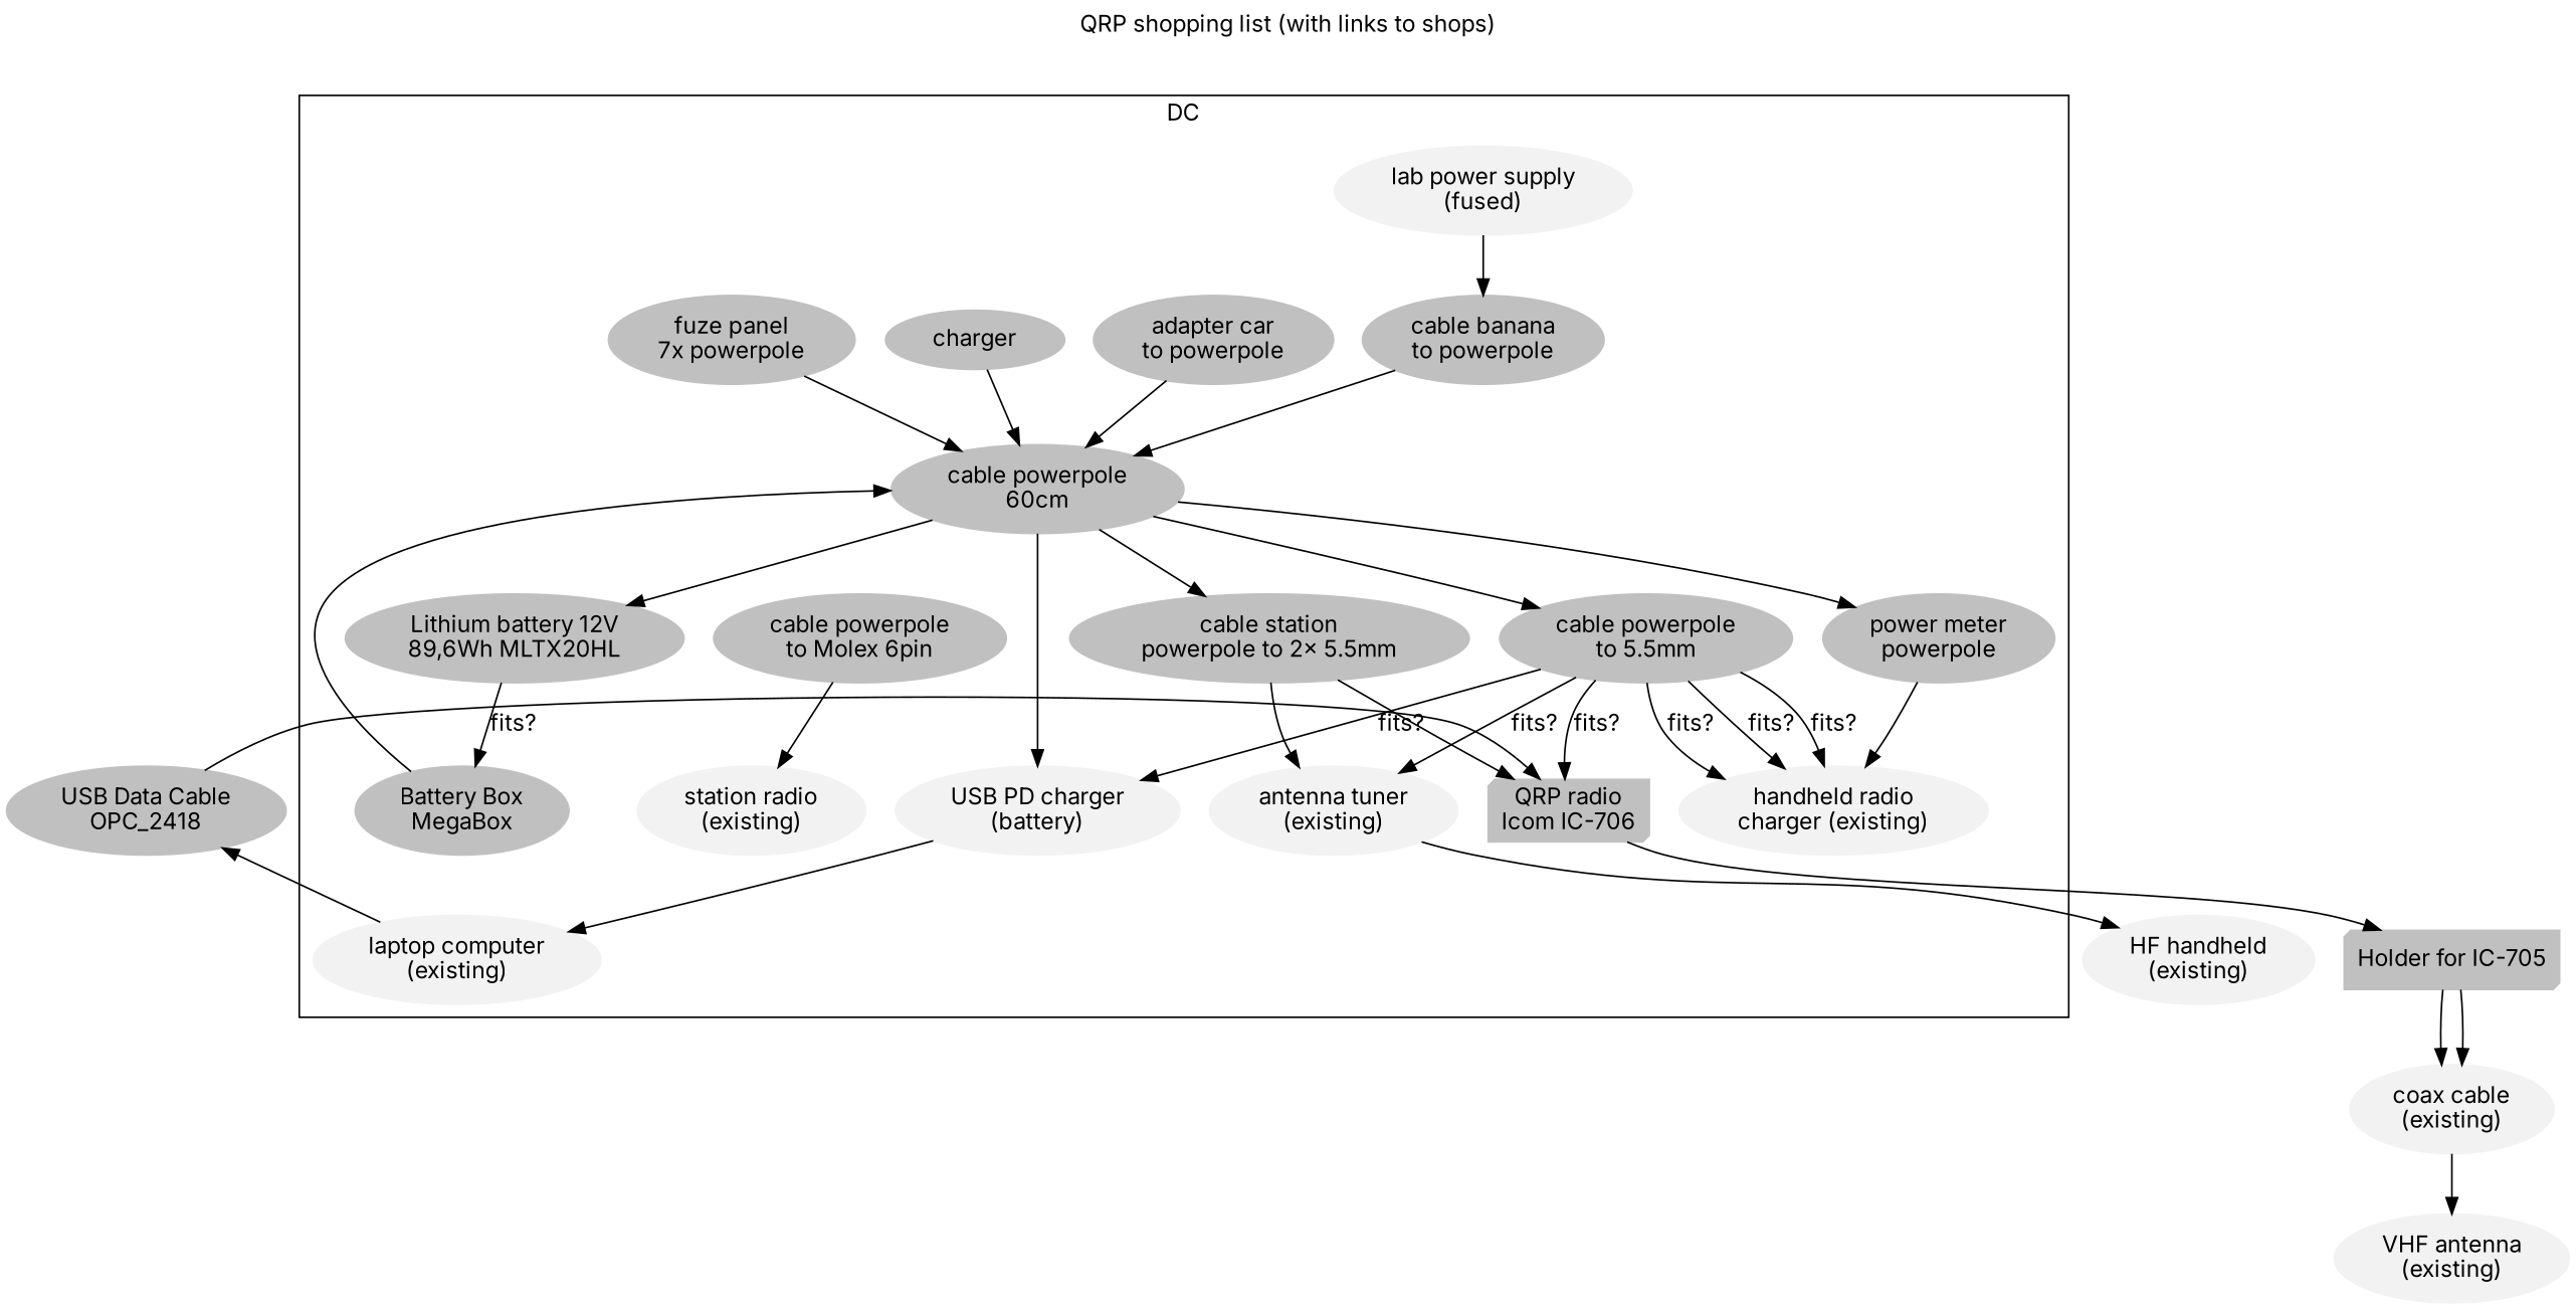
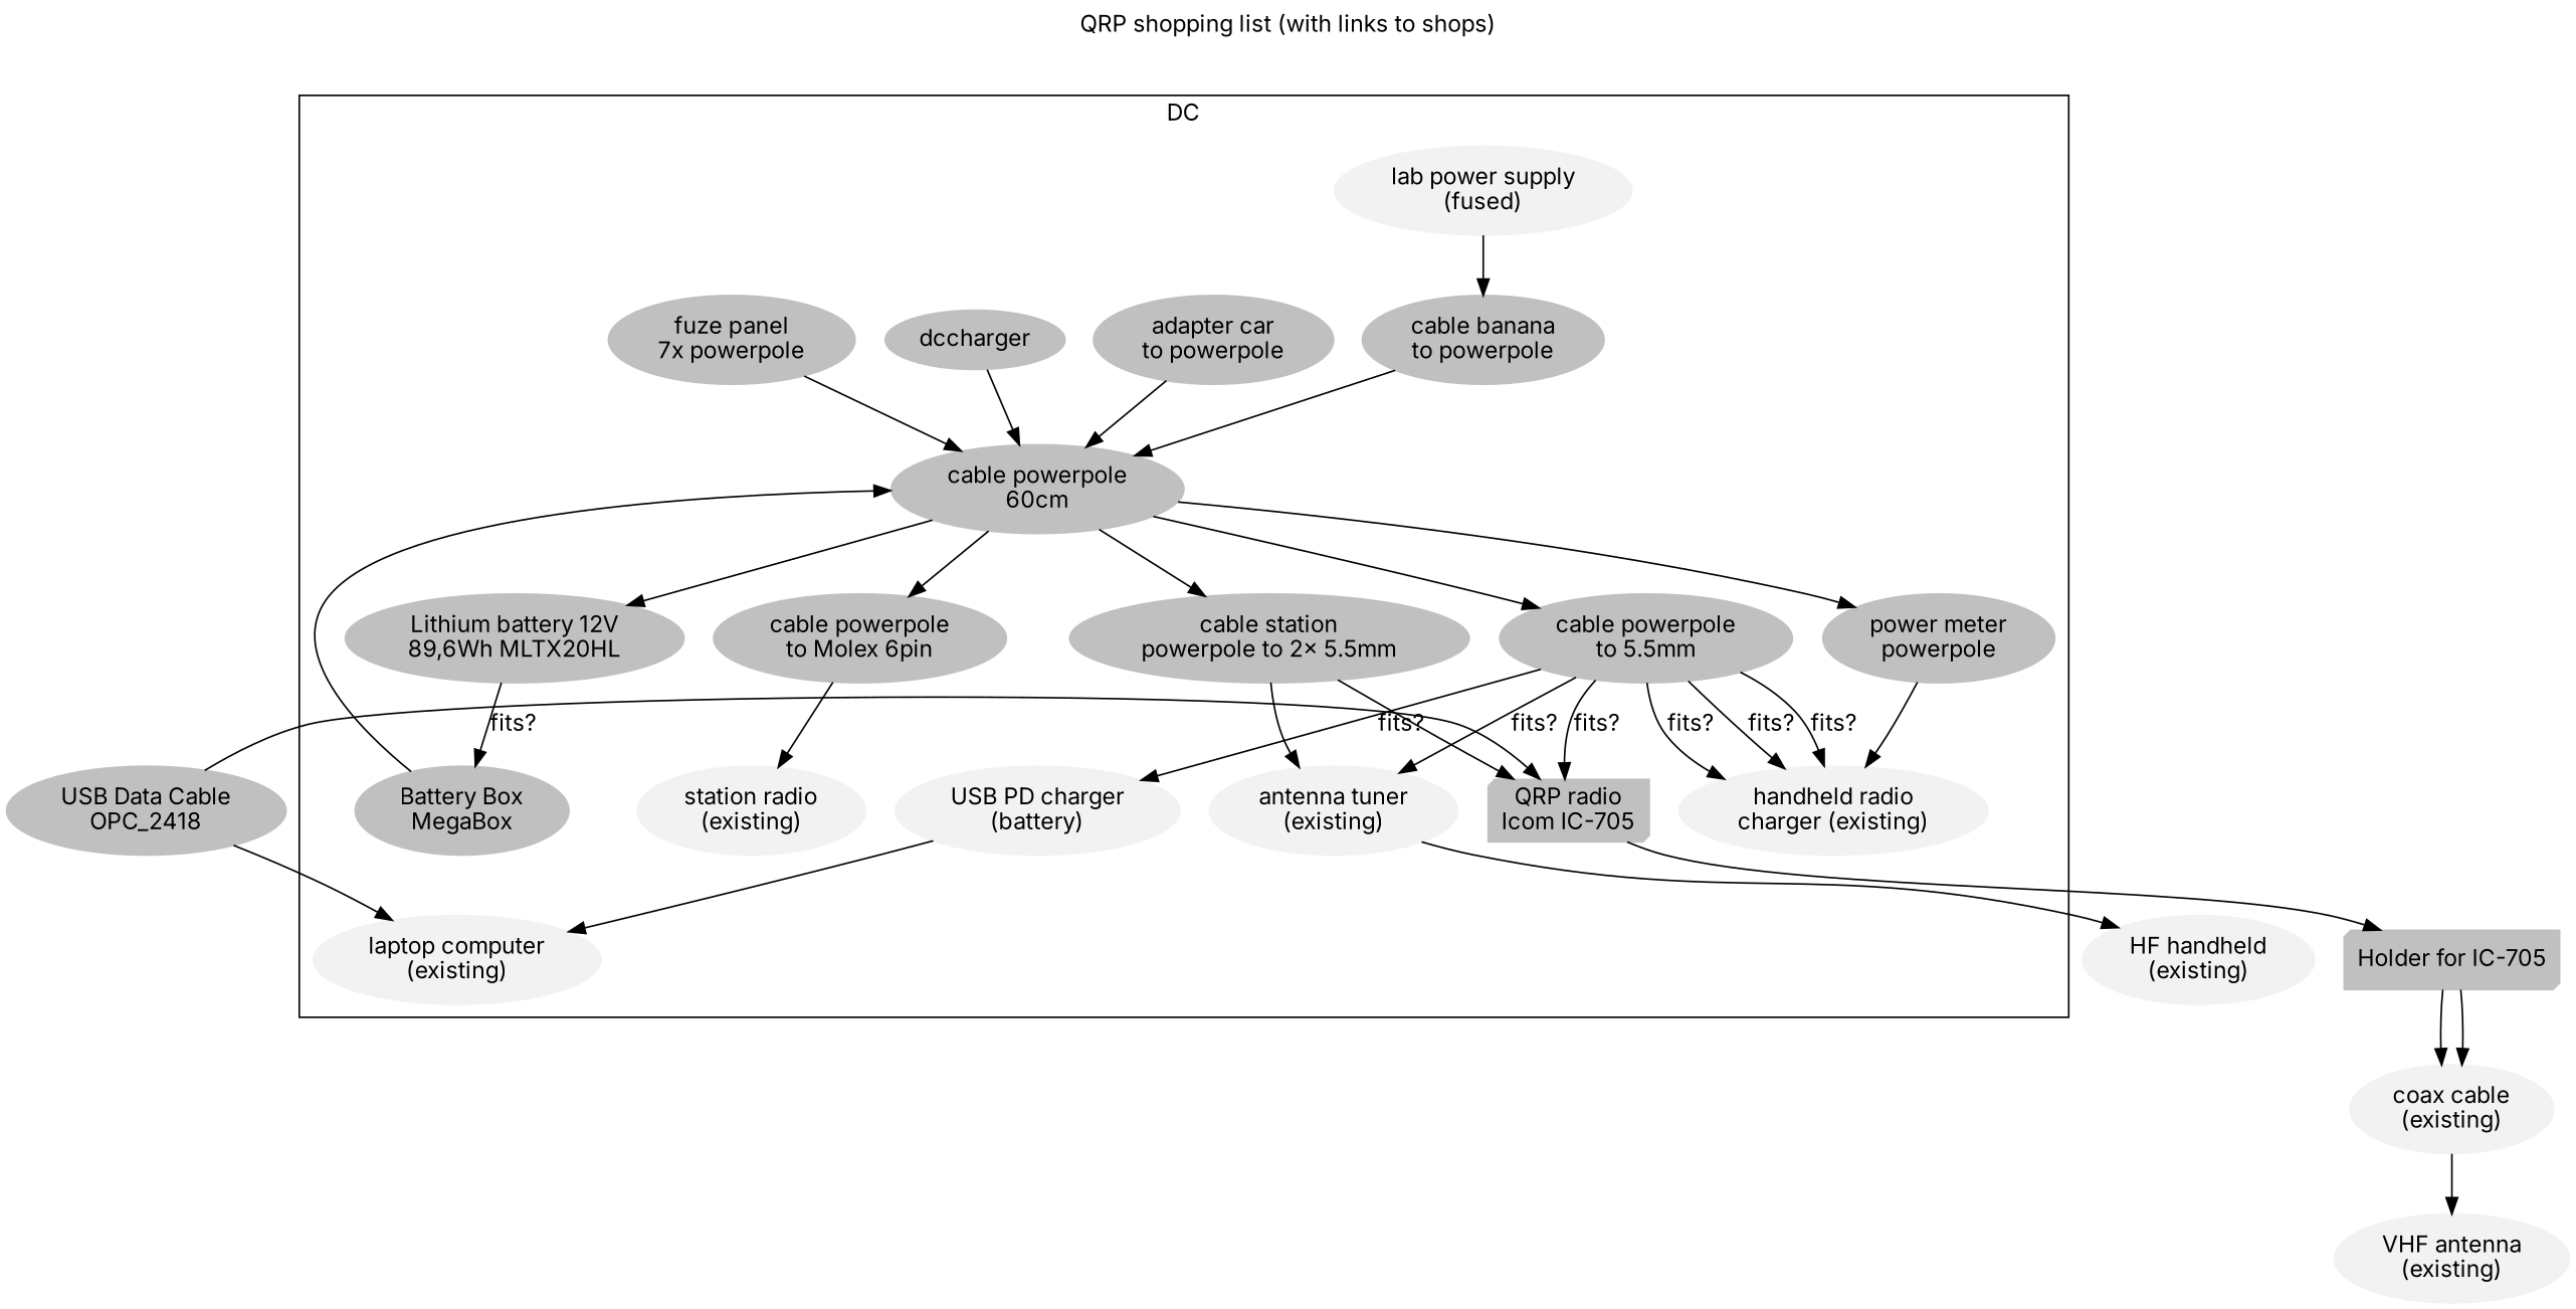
  digraph {
    compound=true
    fontname=Inter
    label="QRP shopping list (with links to shops)"
    labelloc=t
    rankdir=TB
    node [color=grey fontname=Inter style=filled]
    edge [fontname=Inter]
    n1 [color=gray95 label="coax cable\n(existing)"]
    n2 [color=gray95 label="HF handheld\n(existing)"]
    n3 [color=gray95 label="VHF antenna\n(existing)"]
    n4 [color=gray95 label="antenna tuner\n(existing)"]
    n5 [color=gray95 label="station radio\n(existing)"]
    n6 [color=gray95 label="handheld radio\ncharger (existing)"]
    n7 [color=gray95 label="lab power supply\n(fused)"]
    n8 [color=gray95 label="laptop computer\n(existing)"]
    n9 [color=gray95 label="USB PD charger\n(battery)"]
-   n10 [label="QRP radio\nIcom IC-706" shape=box3d]
+   n10 [label="QRP radio\nIcom IC-705" shape=box3d]
    n11 [label="Holder for IC-705" shape=box3d]
    n12 [label="USB Data Cable\nOPC_2418"]
    n13 [label="cable banana\nto powerpole"]
    n14 [label="Lithium battery 12V\n89,6Wh MLTX20HL"]
    n15 [label="Battery Box\nMegaBox"]
    n16 [label="cable powerpole\n60cm"]
    n17 [label="cable station\npowerpole to 2x 5.5mm"]
    n18 [label="cable powerpole\nto Molex 6pin"]
    n19 [label="cable powerpole\nto 5.5mm"]
    n20 [label="power meter\npowerpole"]
    n21 [label="adapter car\nto powerpole"]
-   dccharger [label=charger]
+   dccharger
    n23 [label="fuze panel\n7x powerpole"]
    subgraph sub_1 {
      n1
      n2
      n3
      n4
      n5
      n6
      n7
      n8
      n9
    }
    subgraph sub_2 {
      label=devices
      n4
      n5
      n6
      n8
      n10
      n11
    }
    subgraph sub_3 {
      label=digital
      n8
      n10
      n12
    }
    subgraph sub_4 {
      label=HF
      n1
      n2
      n3
      n4
      n11
    }
    subgraph cluster_5 {
      label=DC
      n4
      n5
      n6
      n7
      n8
      n9
      n10
      n13
      n14
      n15
      n16
      n17
      n18
      n19
      n20
      n21
      dccharger
      n23
    }
    subgraph sub_6 {
      n10
      n11
      n12
      n13
      n14
      n15
      n16
      n17
      n18
      n19
      n20
      n21
      dccharger
      n23
    }
    n1 -> n3
    n4 -> n2
    n7 -> n13
-   n8 -> n12
+   n12 -> n8
    n9 -> n8
    n10 -> n11
    n11 -> n1
    n11 -> n1
    n12 -> n10
    n13 -> n16
    n14 -> n15 [label="fits?"]
    n15 -> n16
    n16 -> n14
    n16 -> n17
-   n16 -> n9
+   n16 -> n18
    n16 -> n19
    n16 -> n20
    n17 -> n4
    n17 -> n10
    n18 -> n5
    n19 -> n4 [label="fits?"]
    n19 -> n6 [label="fits?"]
    n19 -> n6 [label="fits?"]
    n19 -> n6 [label="fits?"]
    n19 -> n9 [label="fits?"]
    n19 -> n10 [label="fits?"]
    n20 -> n6
    n21 -> n16
    dccharger -> n16
    n23 -> n16
  }
